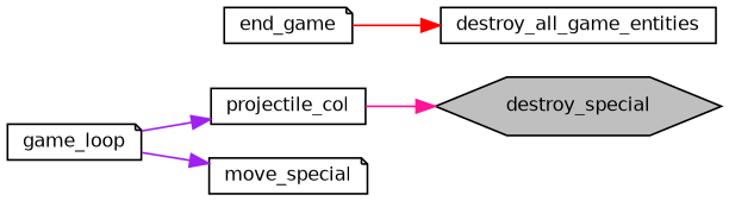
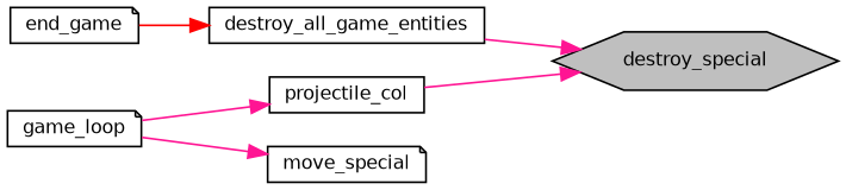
  digraph {
    rankdir=RL
    node [color=black fillcolor=white fontname=Helvetica fontsize=10 shape=note style=filled]
    edge [color=deeppink dir=back fontname=Helvetica fontsize=10 labelfontname=Helvetica labelfontsize=10 style=solid]
    n1 [fillcolor=grey75 fontcolor=black height=0.2 label=destroy_special shape=hexagon width=0.4]
    n2 [height=0.2 label=destroy_all_game_entities shape=box width=0.4]
    n3 [height=0.2 label=projectile_col shape=box width=0.4]
    n4 [height=0.2 label=end_game width=0.4]
    n5 [height=0.2 label=move_special width=0.4]
    n6 [height=0.2 label=game_loop width=0.4]
+   n1 -> n2
    n1 -> n3
    n2 -> n4 [color=red]
-   n3 -> n6 [color=purple]
-   n5 -> n6 [color=purple]
+   n3 -> n6
+   n5 -> n6
  }
